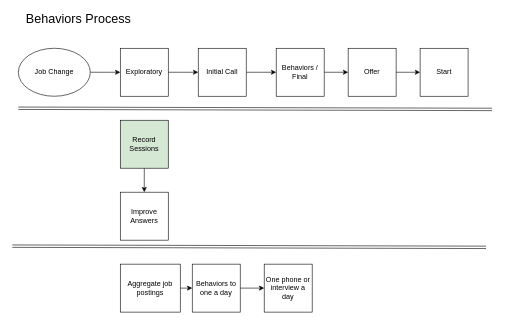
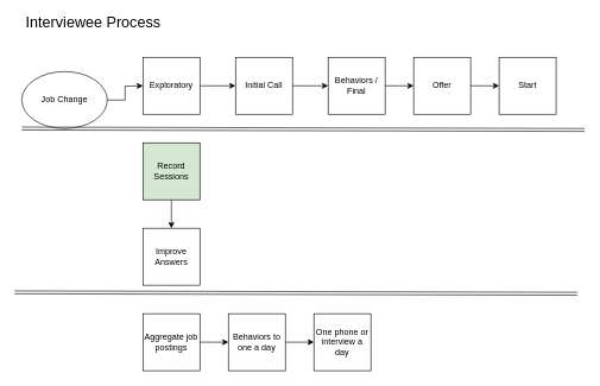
  <mxCell id="0" />
  <mxCell id="1" parent="0" />
  <mxCell id="2" style="edgeStyle=orthogonalEdgeStyle;rounded=0;orthogonalLoop=1;jettySize=auto;html=1;exitX=1;exitY=0.5;exitDx=0;exitDy=0;" edge="1" parent="1" source="3"><mxGeometry relative="1" as="geometry"><mxPoint x="200" y="120" as="targetPoint" /></mxGeometry></mxCell>
- <mxCell id="3" value="Job Change" style="ellipse;whiteSpace=wrap;html=1;" vertex="1" parent="1"><mxGeometry x="30" y="80" width="120" height="80" as="geometry" /></mxCell>
+ <mxCell id="3" value="Job Change" style="ellipse;whiteSpace=wrap;html=1;" vertex="1" parent="1"><mxGeometry x="30" y="100" width="120" height="80" as="geometry" /></mxCell>
  <mxCell id="4" style="edgeStyle=orthogonalEdgeStyle;rounded=0;orthogonalLoop=1;jettySize=auto;html=1;exitX=1;exitY=0.5;exitDx=0;exitDy=0;" edge="1" parent="1" source="5"><mxGeometry relative="1" as="geometry"><mxPoint x="330" y="120" as="targetPoint" /></mxGeometry></mxCell>
  <mxCell id="5" value="Exploratory" style="whiteSpace=wrap;html=1;aspect=fixed;" vertex="1" parent="1"><mxGeometry x="200" y="80" width="80" height="80" as="geometry" /></mxCell>
  <mxCell id="6" style="edgeStyle=orthogonalEdgeStyle;rounded=0;orthogonalLoop=1;jettySize=auto;html=1;exitX=1;exitY=0.5;exitDx=0;exitDy=0;" edge="1" parent="1" source="7"><mxGeometry relative="1" as="geometry"><mxPoint x="460" y="120" as="targetPoint" /></mxGeometry></mxCell>
  <mxCell id="7" value="Initial Call" style="whiteSpace=wrap;html=1;aspect=fixed;" vertex="1" parent="1"><mxGeometry x="330" y="80" width="80" height="80" as="geometry" /></mxCell>
  <mxCell id="8" style="edgeStyle=orthogonalEdgeStyle;rounded=0;orthogonalLoop=1;jettySize=auto;html=1;exitX=1;exitY=0.5;exitDx=0;exitDy=0;" edge="1" parent="1" source="9"><mxGeometry relative="1" as="geometry"><mxPoint x="580" y="120" as="targetPoint" /></mxGeometry></mxCell>
  <mxCell id="9" value="Behaviors / Final" style="whiteSpace=wrap;html=1;aspect=fixed;" vertex="1" parent="1"><mxGeometry x="460" y="80" width="80" height="80" as="geometry" /></mxCell>
  <mxCell id="10" style="edgeStyle=orthogonalEdgeStyle;rounded=0;orthogonalLoop=1;jettySize=auto;html=1;exitX=1;exitY=0.5;exitDx=0;exitDy=0;" edge="1" parent="1" source="11"><mxGeometry relative="1" as="geometry"><mxPoint x="700" y="120" as="targetPoint" /></mxGeometry></mxCell>
  <mxCell id="11" value="Offer" style="whiteSpace=wrap;html=1;aspect=fixed;" vertex="1" parent="1"><mxGeometry x="580" y="80" width="80" height="80" as="geometry" /></mxCell>
  <mxCell id="12" value="Start" style="whiteSpace=wrap;html=1;aspect=fixed;" vertex="1" parent="1"><mxGeometry x="700" y="80" width="80" height="80" as="geometry" /></mxCell>
- <mxCell id="13" value="&lt;font style=&quot;font-size: 21px&quot;&gt;Behaviors Process&lt;/font&gt;" style="text;html=1;align=center;verticalAlign=middle;resizable=0;points=[];autosize=1;" vertex="1" parent="1"><mxGeometry x="30" y="20" width="200" height="20" as="geometry" /></mxCell>
+ <mxCell id="13" value="&lt;font style=&quot;font-size: 21px&quot;&gt;Interviewee Process&lt;/font&gt;" style="text;html=1;align=center;verticalAlign=middle;resizable=0;points=[];autosize=1;" vertex="1" parent="1"><mxGeometry x="30" y="20" width="200" height="20" as="geometry" /></mxCell>
  <mxCell id="14" style="edgeStyle=orthogonalEdgeStyle;rounded=0;orthogonalLoop=1;jettySize=auto;html=1;exitX=0.5;exitY=1;exitDx=0;exitDy=0;" edge="1" parent="1" source="15"><mxGeometry relative="1" as="geometry"><mxPoint x="240" y="320" as="targetPoint" /></mxGeometry></mxCell>
  <mxCell id="15" value="Record Sessions" style="whiteSpace=wrap;html=1;aspect=fixed;fillColor=#d5e8d4;" vertex="1" parent="1"><mxGeometry x="200" y="200" width="80" height="80" as="geometry" /></mxCell>
  <mxCell id="16" value="Improve Answers" style="whiteSpace=wrap;html=1;aspect=fixed;" vertex="1" parent="1"><mxGeometry x="200" y="320" width="80" height="80" as="geometry" /></mxCell>
  <mxCell id="17" value="" style="shape=link;html=1;" edge="1" parent="1"><mxGeometry width="50" height="50" relative="1" as="geometry"><mxPoint x="30" y="180" as="sourcePoint" /><mxPoint x="820" y="182" as="targetPoint" /></mxGeometry></mxCell>
  <mxCell id="18" value="" style="shape=link;html=1;" edge="1" parent="1"><mxGeometry width="50" height="50" relative="1" as="geometry"><mxPoint x="20" y="410" as="sourcePoint" /><mxPoint x="810" y="412" as="targetPoint" /></mxGeometry></mxCell>
  <mxCell id="19" style="edgeStyle=orthogonalEdgeStyle;rounded=0;orthogonalLoop=1;jettySize=auto;html=1;" edge="1" parent="1" source="20"><mxGeometry relative="1" as="geometry"><mxPoint x="320" y="480" as="targetPoint" /></mxGeometry></mxCell>
- <mxCell id="20" value="Aggregate job postings" style="whiteSpace=wrap;html=1;aspect=fixed;" vertex="1" parent="1"><mxGeometry x="200" y="440" width="100" height="80" as="geometry" /></mxCell>
+ <mxCell id="20" value="Aggregate job postings" style="whiteSpace=wrap;html=1;aspect=fixed;" vertex="1" parent="1"><mxGeometry x="200" y="440" width="80" height="80" as="geometry" /></mxCell>
  <mxCell id="21" style="edgeStyle=orthogonalEdgeStyle;rounded=0;orthogonalLoop=1;jettySize=auto;html=1;exitX=1;exitY=0.5;exitDx=0;exitDy=0;" edge="1" parent="1" source="22"><mxGeometry relative="1" as="geometry"><mxPoint x="440" y="480" as="targetPoint" /></mxGeometry></mxCell>
  <mxCell id="22" value="Behaviors to one a day" style="whiteSpace=wrap;html=1;aspect=fixed;" vertex="1" parent="1"><mxGeometry x="320" y="440" width="80" height="80" as="geometry" /></mxCell>
  <mxCell id="23" value="One phone or interview a day" style="whiteSpace=wrap;html=1;aspect=fixed;" vertex="1" parent="1"><mxGeometry x="440" y="440" width="80" height="80" as="geometry" /></mxCell>
